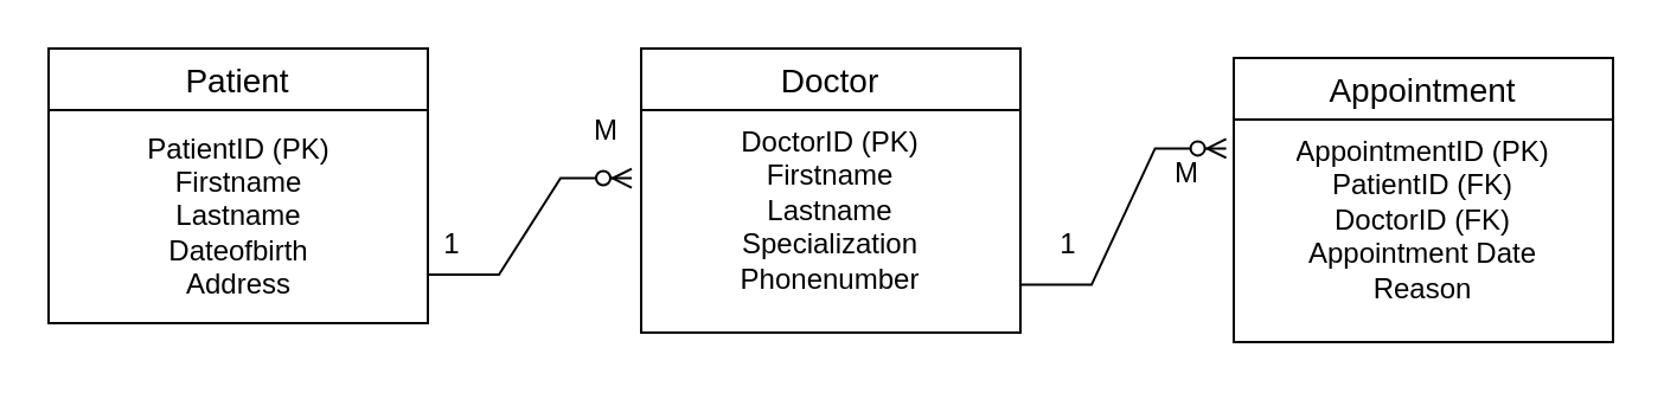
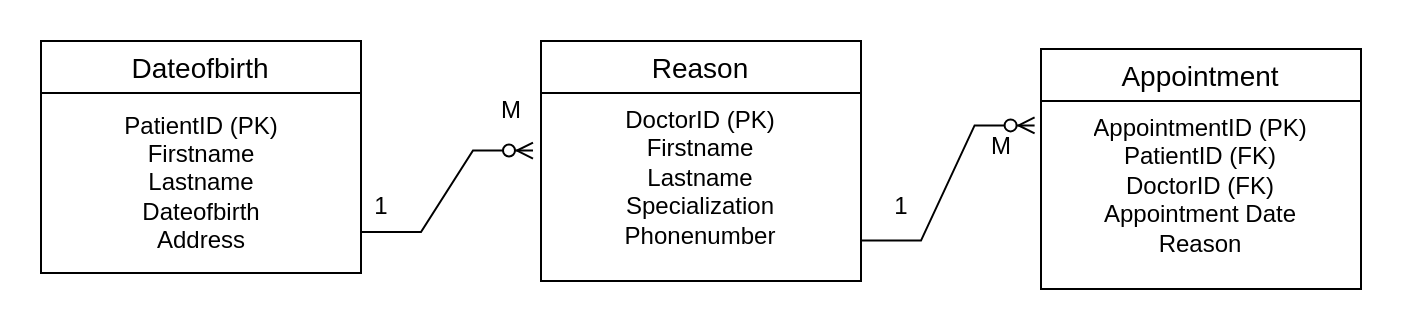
  <mxCell id="0" />
  <mxCell id="1" parent="0" />
- <mxCell id="2" value="Patient" style="swimlane;fontStyle=0;childLayout=stackLayout;horizontal=1;startSize=26;horizontalStack=0;resizeParent=1;resizeParentMax=0;resizeLast=0;collapsible=1;marginBottom=0;align=center;fontSize=14;" parent="1" vertex="1"><mxGeometry x="20" y="20" width="160" height="116" as="geometry" /></mxCell>
+ <mxCell id="2" value="Dateofbirth" style="swimlane;fontStyle=0;childLayout=stackLayout;horizontal=1;startSize=26;horizontalStack=0;resizeParent=1;resizeParentMax=0;resizeLast=0;collapsible=1;marginBottom=0;align=center;fontSize=14;" parent="1" vertex="1"><mxGeometry x="20" y="20" width="160" height="116" as="geometry" /></mxCell>
  <mxCell id="3" value="PatientID (PK)&lt;br&gt;Firstname&lt;br&gt;Lastname&lt;br&gt;Dateofbirth&lt;br&gt;Address" style="text;html=1;align=center;verticalAlign=middle;resizable=0;points=[];autosize=1;strokeColor=none;fillColor=none;" parent="2" vertex="1"><mxGeometry y="26" width="160" height="90" as="geometry" /></mxCell>
- <mxCell id="4" value="Doctor" style="swimlane;fontStyle=0;childLayout=stackLayout;horizontal=1;startSize=26;horizontalStack=0;resizeParent=1;resizeParentMax=0;resizeLast=0;collapsible=1;marginBottom=0;align=center;fontSize=14;" parent="1" vertex="1"><mxGeometry x="270" y="20" width="160" height="120" as="geometry" /></mxCell>
+ <mxCell id="4" value="Reason" style="swimlane;fontStyle=0;childLayout=stackLayout;horizontal=1;startSize=26;horizontalStack=0;resizeParent=1;resizeParentMax=0;resizeLast=0;collapsible=1;marginBottom=0;align=center;fontSize=14;" parent="1" vertex="1"><mxGeometry x="270" y="20" width="160" height="120" as="geometry" /></mxCell>
  <mxCell id="5" value="&lt;div style=&quot;&quot;&gt;&lt;span style=&quot;background-color: initial;&quot;&gt;DoctorID (PK)&lt;/span&gt;&lt;/div&gt;&lt;div style=&quot;&quot;&gt;&lt;span style=&quot;background-color: initial;&quot;&gt;Firstname&lt;/span&gt;&lt;/div&gt;&lt;div style=&quot;&quot;&gt;&lt;span style=&quot;background-color: initial;&quot;&gt;Lastname&lt;/span&gt;&lt;/div&gt;&lt;div style=&quot;&quot;&gt;&lt;span style=&quot;background-color: initial;&quot;&gt;Specialization&lt;/span&gt;&lt;/div&gt;&lt;div style=&quot;&quot;&gt;&lt;span style=&quot;background-color: initial;&quot;&gt;Phonenumber&lt;/span&gt;&lt;/div&gt;" style="text;strokeColor=none;fillColor=none;spacingLeft=4;spacingRight=4;overflow=hidden;rotatable=0;points=[[0,0.5],[1,0.5]];portConstraint=eastwest;fontSize=12;whiteSpace=wrap;html=1;align=center;" parent="4" vertex="1"><mxGeometry y="26" width="160" height="94" as="geometry" /></mxCell>
  <mxCell id="6" value="Appointment" style="swimlane;fontStyle=0;childLayout=stackLayout;horizontal=1;startSize=26;horizontalStack=0;resizeParent=1;resizeParentMax=0;resizeLast=0;collapsible=1;marginBottom=0;align=center;fontSize=14;" parent="1" vertex="1"><mxGeometry x="520" y="24" width="160" height="120" as="geometry" /></mxCell>
  <mxCell id="7" value="AppointmentID (PK)&lt;br&gt;PatientID (FK)&lt;br&gt;DoctorID (FK)&lt;br&gt;Appointment Date&lt;br&gt;Reason" style="text;strokeColor=none;fillColor=none;spacingLeft=4;spacingRight=4;overflow=hidden;rotatable=0;points=[[0,0.5],[1,0.5]];portConstraint=eastwest;fontSize=12;whiteSpace=wrap;html=1;align=center;" parent="6" vertex="1"><mxGeometry y="26" width="160" height="94" as="geometry" /></mxCell>
  <mxCell id="8" value="" style="edgeStyle=entityRelationEdgeStyle;fontSize=12;html=1;endArrow=ERzeroToMany;endFill=1;rounded=0;entryX=-0.025;entryY=0.306;entryDx=0;entryDy=0;entryPerimeter=0;" parent="1" target="5" edge="1"><mxGeometry width="100" height="100" relative="1" as="geometry"><mxPoint x="180" y="115.51" as="sourcePoint" /><mxPoint x="245" y="-9.52" as="targetPoint" /><Array as="points"><mxPoint x="215" y="50.51" /><mxPoint x="185" y="40.51" /></Array></mxGeometry></mxCell>
  <mxCell id="9" value="" style="edgeStyle=entityRelationEdgeStyle;fontSize=12;html=1;endArrow=ERzeroToMany;endFill=1;rounded=0;exitX=1.02;exitY=0.613;exitDx=0;exitDy=0;exitPerimeter=0;" parent="1" edge="1"><mxGeometry width="100" height="100" relative="1" as="geometry"><mxPoint x="430" y="119.812" as="sourcePoint" /><mxPoint x="516.8" y="62.19" as="targetPoint" /></mxGeometry></mxCell>
  <mxCell id="10" value="M" style="text;html=1;align=center;verticalAlign=middle;resizable=0;points=[];autosize=1;strokeColor=none;fillColor=none;" parent="1" vertex="1"><mxGeometry x="485" y="58" width="30" height="30" as="geometry" /></mxCell>
  <mxCell id="11" value="1" style="text;html=1;align=center;verticalAlign=middle;resizable=0;points=[];autosize=1;strokeColor=none;fillColor=none;" parent="1" vertex="1"><mxGeometry x="435" y="88" width="30" height="30" as="geometry" /></mxCell>
  <mxCell id="12" value="M" style="text;html=1;align=center;verticalAlign=middle;resizable=0;points=[];autosize=1;strokeColor=none;fillColor=none;" parent="1" vertex="1"><mxGeometry x="240" y="40" width="30" height="30" as="geometry" /></mxCell>
  <mxCell id="13" value="1" style="text;html=1;align=center;verticalAlign=middle;resizable=0;points=[];autosize=1;strokeColor=none;fillColor=none;" parent="1" vertex="1"><mxGeometry x="175" y="88" width="30" height="30" as="geometry" /></mxCell>
